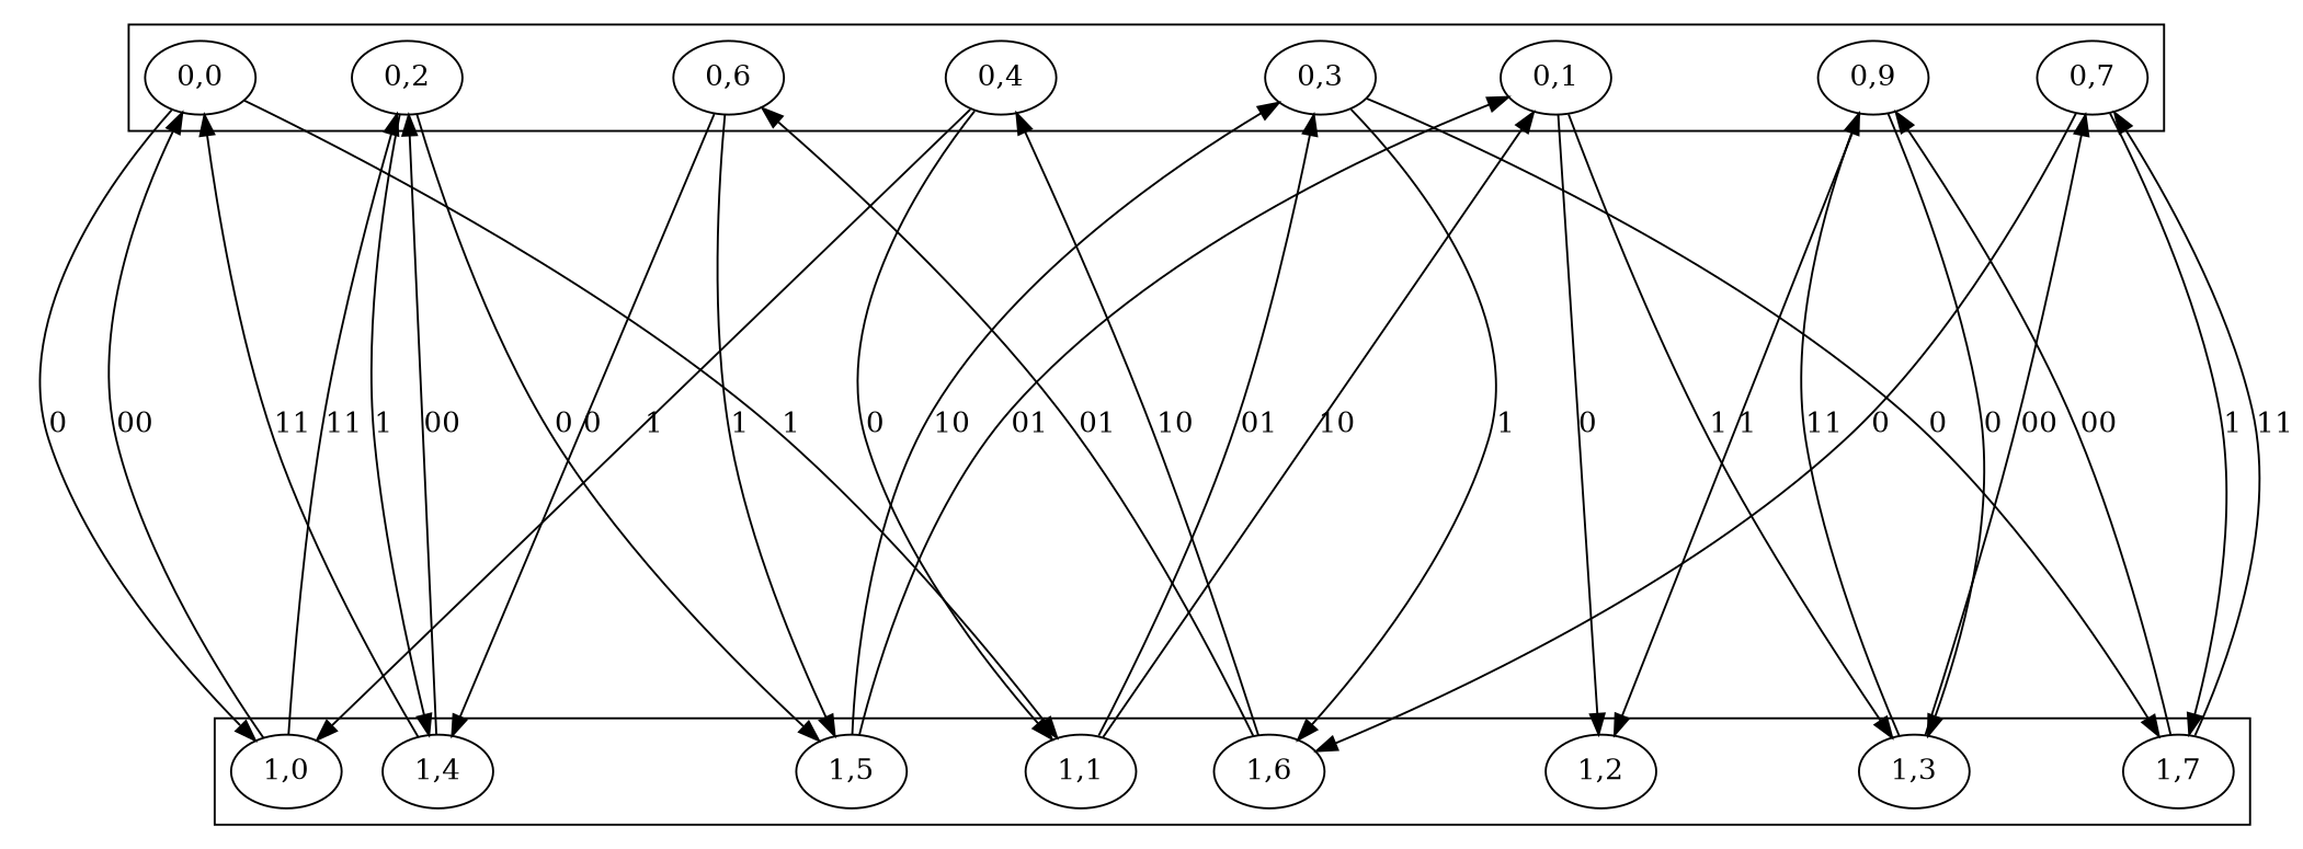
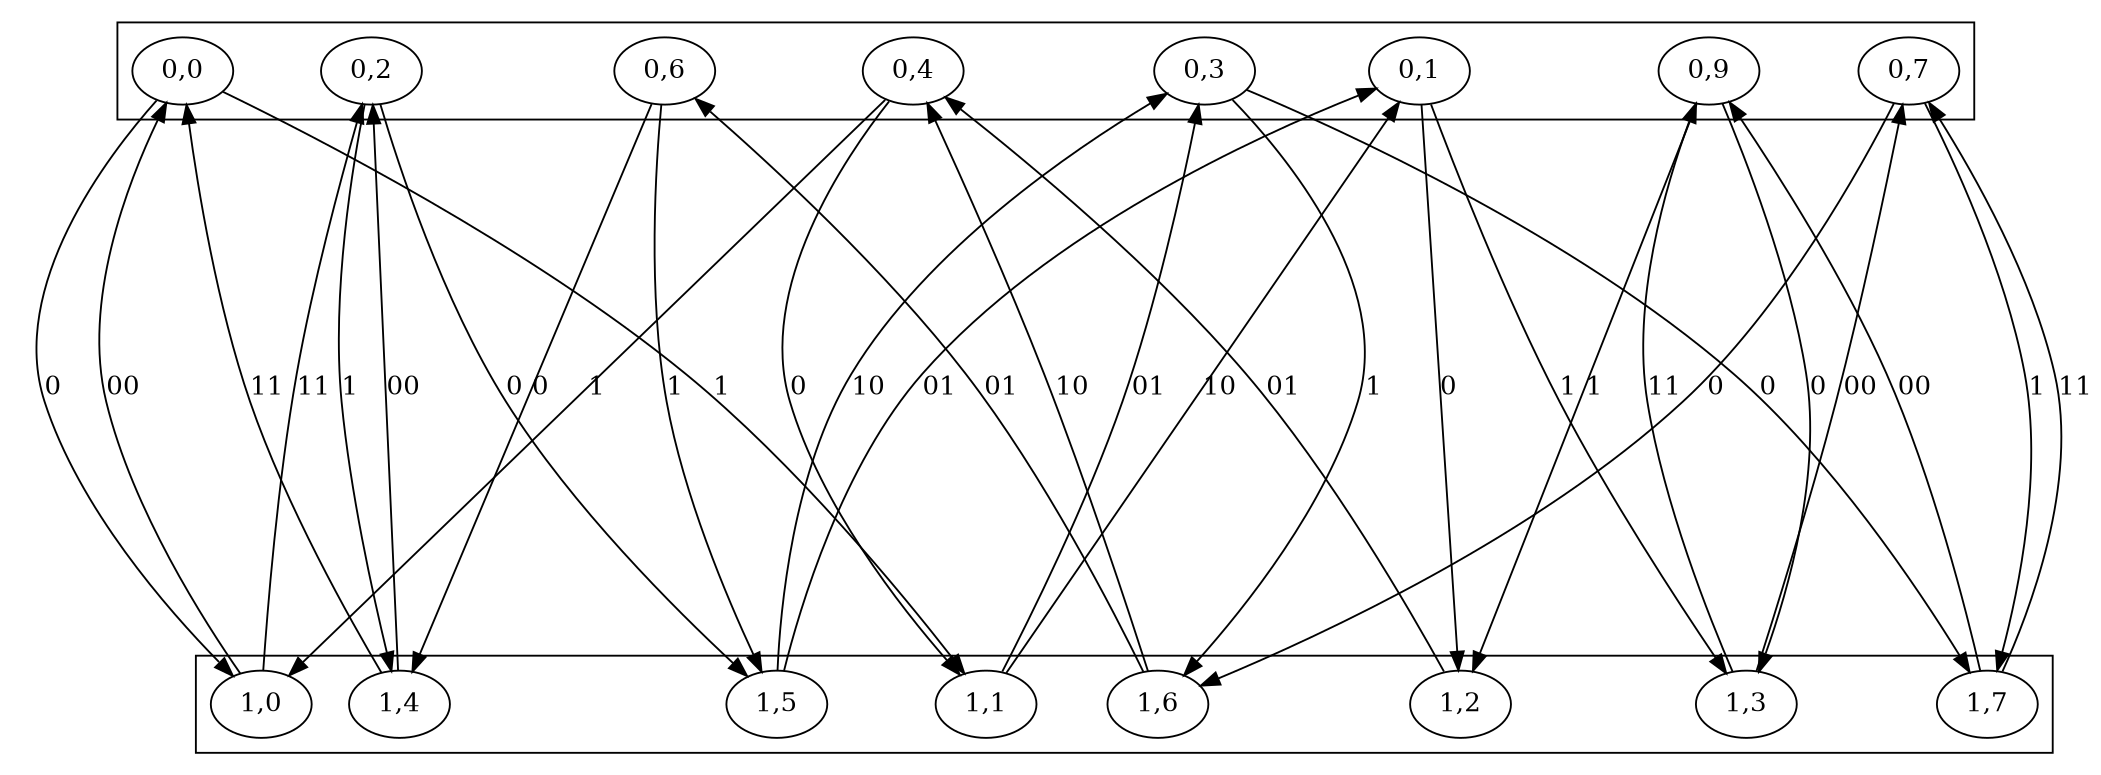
  digraph {
    ranksep=4
    edge [weight=100]
    "0,0"
    "0,1"
    "0,2"
    "0,3"
    "0,4"
    n6 [label="0,9"]
    "0,6"
    "0,7"
    "1,0"
    "1,1"
    "1,2"
    "1,3"
    "1,4"
    "1,5"
    "1,6"
    "1,7"
    subgraph cluster_1 {
      "0,0"
      "0,1"
      "0,2"
      "0,3"
      "0,4"
      n6
      "0,6"
      "0,7"
    }
    subgraph cluster_2 {
      "1,0"
      "1,1"
      "1,2"
      "1,3"
      "1,4"
      "1,5"
      "1,6"
      "1,7"
    }
    "0,0" -> "1,0" [label=0]
    "0,0" -> "1,1" [label=1]
    "0,1" -> "1,2" [label=0]
    "0,1" -> "1,3" [label=1]
    "0,2" -> "1,4" [label=1]
    "0,2" -> "1,5" [label=0]
    "0,3" -> "1,6" [label=1]
    "0,3" -> "1,7" [label=0]
    "0,4" -> "1,0" [label=1]
    "0,4" -> "1,1" [label=0]
    n6 -> "1,2" [label=1]
    n6 -> "1,3" [label=0]
    "0,6" -> "1,4" [label=0]
    "0,6" -> "1,5" [label=1]
    "0,7" -> "1,6" [label=0]
    "0,7" -> "1,7" [label=1]
    "1,0" -> "0,0" [label=00]
    "1,0" -> "0,2" [label=11]
    "1,1" -> "0,1" [label=10]
    "1,1" -> "0,3" [label=01]
+   "1,2" -> "0,4" [label=01]
    "1,3" -> n6 [label=11]
    "1,3" -> "0,7" [label=00]
    "1,4" -> "0,0" [label=11]
    "1,4" -> "0,2" [label=00]
    "1,5" -> "0,1" [label=01]
    "1,5" -> "0,3" [label=10]
    "1,6" -> "0,4" [label=10]
    "1,6" -> "0,6" [label=01]
    "1,7" -> n6 [label=00]
    "1,7" -> "0,7" [label=11]
  }
